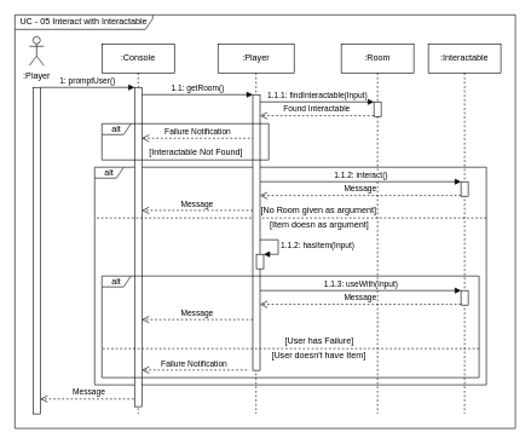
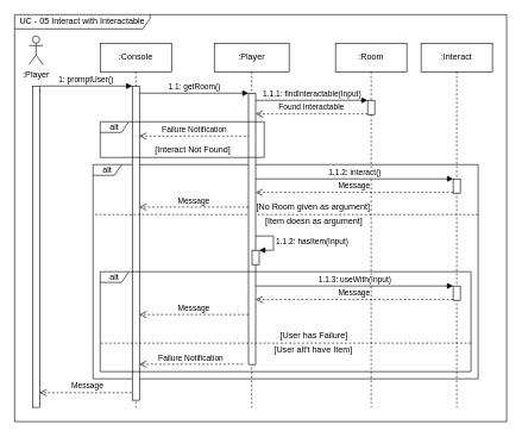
  <mxCell id="0" />
  <mxCell id="1" parent="0" />
  <mxCell id="2" value="alt" style="shape=umlFrame;whiteSpace=wrap;html=1;width=40;height=15;" vertex="1" parent="1"><mxGeometry x="130" y="230" width="540" height="300" as="geometry" /></mxCell>
  <mxCell id="3" value="Failure Notification" style="html=1;verticalAlign=bottom;endArrow=open;dashed=1;endSize=8;exitX=0.2;exitY=0.158;exitDx=0;exitDy=0;exitPerimeter=0;" edge="1" parent="1" source="14" target="9"><mxGeometry relative="1" as="geometry"><mxPoint x="340" y="190" as="sourcePoint" /><mxPoint x="240" y="235" as="targetPoint" /></mxGeometry></mxCell>
  <mxCell id="4" value="Message" style="html=1;verticalAlign=bottom;endArrow=open;dashed=1;endSize=8;exitX=0.5;exitY=0.976;exitDx=0;exitDy=0;exitPerimeter=0;" edge="1" parent="1" source="9" target="7"><mxGeometry relative="1" as="geometry"><mxPoint x="190" y="570" as="sourcePoint" /><mxPoint x="110" y="570" as="targetPoint" /></mxGeometry></mxCell>
  <mxCell id="5" value="UC - 05 Interact with Interactable" style="shape=umlFrame;whiteSpace=wrap;html=1;width=190;height=20;" vertex="1" parent="1"><mxGeometry x="20" y="20" width="690" height="570" as="geometry" /></mxCell>
  <mxCell id="6" value=":Player" style="shape=umlActor;verticalLabelPosition=bottom;labelBackgroundColor=#ffffff;verticalAlign=top;html=1;outlineConnect=0;" vertex="1" parent="1"><mxGeometry x="40" y="50" width="20" height="40" as="geometry" /></mxCell>
  <mxCell id="7" value="" style="html=1;points=[];perimeter=orthogonalPerimeter;" vertex="1" parent="1"><mxGeometry x="45" y="120" width="10" height="450" as="geometry" /></mxCell>
  <mxCell id="8" value=":Console" style="shape=umlLifeline;perimeter=lifelinePerimeter;whiteSpace=wrap;html=1;container=1;collapsible=0;recursiveResize=0;outlineConnect=0;" vertex="1" parent="1"><mxGeometry x="140" y="60" width="100" height="510" as="geometry" /></mxCell>
  <mxCell id="9" value="" style="html=1;points=[];perimeter=orthogonalPerimeter;" vertex="1" parent="8"><mxGeometry x="45" y="60" width="10" height="440" as="geometry" /></mxCell>
  <mxCell id="10" value="1: promptUser()" style="html=1;verticalAlign=bottom;endArrow=block;entryX=0;entryY=0;" edge="1" target="9" parent="1" source="7"><mxGeometry relative="1" as="geometry"><mxPoint x="115" y="120" as="sourcePoint" /></mxGeometry></mxCell>
  <mxCell id="11" value=":Player" style="shape=umlLifeline;perimeter=lifelinePerimeter;whiteSpace=wrap;html=1;container=1;collapsible=0;recursiveResize=0;outlineConnect=0;" vertex="1" parent="1"><mxGeometry x="300" y="60" width="105" height="510" as="geometry" /></mxCell>
  <mxCell id="12" value="" style="endArrow=none;dashed=1;html=1;" edge="1" parent="11"><mxGeometry width="50" height="50" relative="1" as="geometry"><mxPoint x="370" y="240" as="sourcePoint" /><mxPoint x="-170" y="240" as="targetPoint" /></mxGeometry></mxCell>
  <mxCell id="13" value="1.1.2: hasItem(Input)" style="edgeStyle=orthogonalEdgeStyle;html=1;align=left;spacingLeft=2;endArrow=block;rounded=0;entryX=1;entryY=0;" edge="1" target="15" parent="11"><mxGeometry relative="1" as="geometry"><mxPoint x="58" y="270" as="sourcePoint" /><Array as="points"><mxPoint x="83" y="270" /></Array></mxGeometry></mxCell>
  <mxCell id="14" value="" style="html=1;points=[];perimeter=orthogonalPerimeter;" vertex="1" parent="11"><mxGeometry x="48" y="70" width="10" height="380" as="geometry" /></mxCell>
  <mxCell id="15" value="" style="html=1;points=[];perimeter=orthogonalPerimeter;" vertex="1" parent="11"><mxGeometry x="53" y="290" width="10" height="20" as="geometry" /></mxCell>
  <mxCell id="16" value="1.1: getRoom()" style="html=1;verticalAlign=bottom;endArrow=block;entryX=0;entryY=0;" edge="1" target="14" parent="1" source="9"><mxGeometry relative="1" as="geometry"><mxPoint x="260" y="130" as="sourcePoint" /></mxGeometry></mxCell>
  <mxCell id="17" value=":Room" style="shape=umlLifeline;perimeter=lifelinePerimeter;whiteSpace=wrap;html=1;container=1;collapsible=0;recursiveResize=0;outlineConnect=0;" vertex="1" parent="1"><mxGeometry x="470" y="60" width="100" height="510" as="geometry" /></mxCell>
  <mxCell id="18" value="" style="html=1;points=[];perimeter=orthogonalPerimeter;" vertex="1" parent="17"><mxGeometry x="45" y="80" width="10" height="20" as="geometry" /></mxCell>
  <mxCell id="19" value="1.1.1: findInteractable(Input)" style="html=1;verticalAlign=bottom;endArrow=block;entryX=0;entryY=0;" edge="1" target="18" parent="1" source="14"><mxGeometry relative="1" as="geometry"><mxPoint x="430" y="140" as="sourcePoint" /></mxGeometry></mxCell>
  <mxCell id="20" value="Found Interactable" style="html=1;verticalAlign=bottom;endArrow=open;dashed=1;endSize=8;exitX=0;exitY=0.95;" edge="1" source="18" parent="1" target="14"><mxGeometry relative="1" as="geometry"><mxPoint x="430" y="216" as="targetPoint" /></mxGeometry></mxCell>
  <mxCell id="21" value="alt" style="shape=umlFrame;whiteSpace=wrap;html=1;width=40;height=15;" vertex="1" parent="1"><mxGeometry x="140" y="170" width="230" height="50" as="geometry" /></mxCell>
- <mxCell id="22" value=":Interactable" style="shape=umlLifeline;perimeter=lifelinePerimeter;whiteSpace=wrap;html=1;container=1;collapsible=0;recursiveResize=0;outlineConnect=0;" vertex="1" parent="1"><mxGeometry x="590" y="60" width="100" height="510" as="geometry" /></mxCell>
- <mxCell id="23" value="[Interactable Not Found]" style="text;html=1;strokeColor=none;fillColor=none;align=center;verticalAlign=middle;whiteSpace=wrap;rounded=0;" vertex="1" parent="1"><mxGeometry x="200" y="200" width="140" height="20" as="geometry" /></mxCell>
+ <mxCell id="22" value=":Interact" style="shape=umlLifeline;perimeter=lifelinePerimeter;whiteSpace=wrap;html=1;container=1;collapsible=0;recursiveResize=0;outlineConnect=0;" vertex="1" parent="1"><mxGeometry x="590" y="60" width="100" height="510" as="geometry" /></mxCell>
+ <mxCell id="23" value="[Interact Not Found]" style="text;html=1;strokeColor=none;fillColor=none;align=center;verticalAlign=middle;whiteSpace=wrap;rounded=0;" vertex="1" parent="1"><mxGeometry x="200" y="200" width="140" height="20" as="geometry" /></mxCell>
  <mxCell id="24" value="" style="html=1;points=[];perimeter=orthogonalPerimeter;" vertex="1" parent="1"><mxGeometry x="635" y="250" width="10" height="20" as="geometry" /></mxCell>
  <mxCell id="25" value="1.1.2: interact()" style="html=1;verticalAlign=bottom;endArrow=block;entryX=0;entryY=0;" edge="1" target="24" parent="1" source="14"><mxGeometry relative="1" as="geometry"><mxPoint x="570" y="250" as="sourcePoint" /></mxGeometry></mxCell>
  <mxCell id="26" value="Message" style="html=1;verticalAlign=bottom;endArrow=open;dashed=1;endSize=8;exitX=0;exitY=0.95;" edge="1" source="24" parent="1" target="14"><mxGeometry relative="1" as="geometry"><mxPoint x="570" y="326" as="targetPoint" /></mxGeometry></mxCell>
  <mxCell id="27" value="[No Room given as argument]" style="text;html=1;strokeColor=none;fillColor=none;align=center;verticalAlign=middle;whiteSpace=wrap;rounded=0;" vertex="1" parent="1"><mxGeometry x="358" y="280" width="162" height="20" as="geometry" /></mxCell>
  <mxCell id="28" value="[Item doesn as argument]" style="text;html=1;strokeColor=none;fillColor=none;align=center;verticalAlign=middle;whiteSpace=wrap;rounded=0;" vertex="1" parent="1"><mxGeometry x="360" y="300" width="160" height="20" as="geometry" /></mxCell>
  <mxCell id="29" value="alt" style="shape=umlFrame;whiteSpace=wrap;html=1;width=40;height=15;" vertex="1" parent="1"><mxGeometry x="140" y="380" width="520" height="140" as="geometry" /></mxCell>
  <mxCell id="30" value="" style="html=1;points=[];perimeter=orthogonalPerimeter;" vertex="1" parent="1"><mxGeometry x="635" y="400" width="10" height="20" as="geometry" /></mxCell>
  <mxCell id="31" value="1.1.3: useWith(Input)" style="html=1;verticalAlign=bottom;endArrow=block;entryX=0;entryY=0;" edge="1" target="30" parent="1" source="14"><mxGeometry relative="1" as="geometry"><mxPoint x="565" y="400" as="sourcePoint" /></mxGeometry></mxCell>
  <mxCell id="32" value="Message" style="html=1;verticalAlign=bottom;endArrow=open;dashed=1;endSize=8;exitX=0;exitY=0.95;" edge="1" source="30" parent="1" target="14"><mxGeometry relative="1" as="geometry"><mxPoint x="565" y="476" as="targetPoint" /></mxGeometry></mxCell>
  <mxCell id="33" value="" style="endArrow=none;dashed=1;html=1;" edge="1" parent="1"><mxGeometry width="50" height="50" relative="1" as="geometry"><mxPoint x="660" y="480" as="sourcePoint" /><mxPoint x="140" y="480" as="targetPoint" /></mxGeometry></mxCell>
  <mxCell id="34" value="Failure Notification" style="html=1;verticalAlign=bottom;endArrow=open;dashed=1;endSize=8;" edge="1" parent="1" target="9"><mxGeometry relative="1" as="geometry"><mxPoint x="340" y="509.5" as="sourcePoint" /><mxPoint x="200" y="509.5" as="targetPoint" /></mxGeometry></mxCell>
  <mxCell id="35" value="Message" style="html=1;verticalAlign=bottom;endArrow=open;dashed=1;endSize=8;" edge="1" parent="1" target="9"><mxGeometry relative="1" as="geometry"><mxPoint x="348" y="440" as="sourcePoint" /><mxPoint x="208" y="440" as="targetPoint" /></mxGeometry></mxCell>
  <mxCell id="36" value="Message" style="html=1;verticalAlign=bottom;endArrow=open;dashed=1;endSize=8;" edge="1" parent="1" target="9"><mxGeometry relative="1" as="geometry"><mxPoint x="348" y="289.5" as="sourcePoint" /><mxPoint x="218" y="290" as="targetPoint" /></mxGeometry></mxCell>
  <mxCell id="37" value="[User has Failure]" style="text;html=1;strokeColor=none;fillColor=none;align=center;verticalAlign=middle;whiteSpace=wrap;rounded=0;" vertex="1" parent="1"><mxGeometry x="360" y="460" width="160" height="20" as="geometry" /></mxCell>
- <mxCell id="38" value="[User doesn't have Item]" style="text;html=1;strokeColor=none;fillColor=none;align=center;verticalAlign=middle;whiteSpace=wrap;rounded=0;" vertex="1" parent="1"><mxGeometry x="358" y="480" width="162" height="20" as="geometry" /></mxCell>
+ <mxCell id="38" value="[User alt't have Item]" style="text;html=1;strokeColor=none;fillColor=none;align=center;verticalAlign=middle;whiteSpace=wrap;rounded=0;" vertex="1" parent="1"><mxGeometry x="358" y="480" width="162" height="20" as="geometry" /></mxCell>
